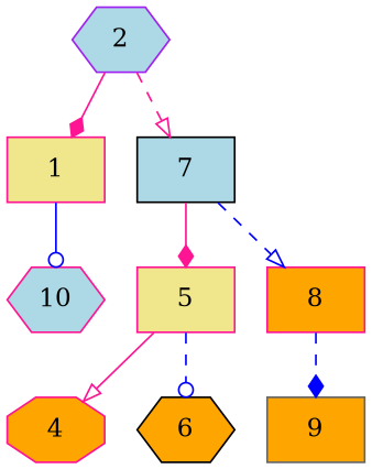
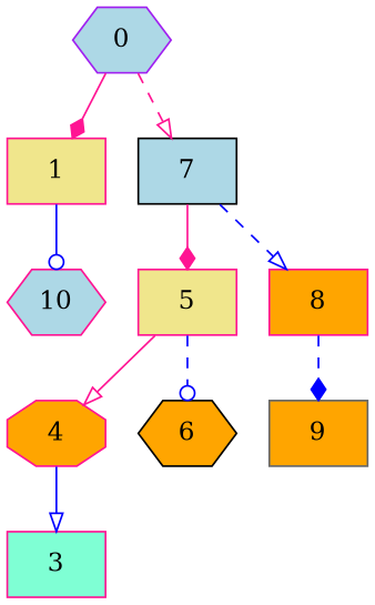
  digraph {
    node [color=deeppink fillcolor=orange shape=box style=filled]
    edge [arrowhead=onormal color=blue]
-   2 [color=purple fillcolor=lightblue shape=hexagon]
+   2 [color=purple fillcolor=lightblue shape=hexagon label=0]
    1 [fillcolor=khaki]
    7 [color=black fillcolor=lightblue]
    10 [fillcolor=lightblue shape=hexagon]
    5 [fillcolor=khaki]
    8
    4 [shape=octagon]
    6 [color=black shape=hexagon]
    9 [color=gray40]
+   3 [fillcolor=aquamarine]
    2 -> 1 [arrowhead=diamond color=deeppink]
    2 -> 7 [color=deeppink style=dashed]
    1 -> 10 [arrowhead=odot style=solid]
    7 -> 5 [arrowhead=diamond color=deeppink]
    7 -> 8 [style=dashed]
    5 -> 4 [color=deeppink]
    5 -> 6 [arrowhead=odot style=dashed]
    8 -> 9 [arrowhead=diamond style=dashed]
+   4 -> 3
  }
